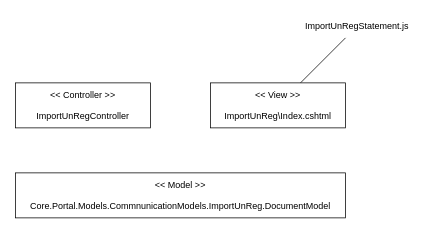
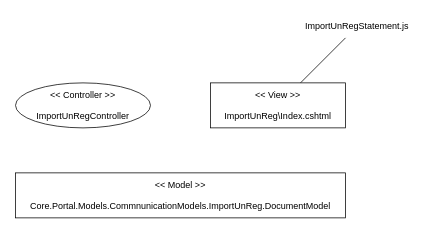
  <mxCell id="0" />
  <mxCell id="1" parent="0" />
- <mxCell id="2" value="&amp;lt;&amp;lt; Controller &amp;gt;&amp;gt;&lt;br&gt;&lt;br&gt;ImportUnRegController" style="rounded=0;whiteSpace=wrap;html=1;" vertex="1" parent="1"><mxGeometry x="20" y="110" width="180" height="60" as="geometry" /></mxCell>
+ <mxCell id="2" value="&amp;lt;&amp;lt; Controller &amp;gt;&amp;gt;&lt;br&gt;&lt;br&gt;ImportUnRegController" style="ellipse;whiteSpace=wrap;html=1;" vertex="1" parent="1"><mxGeometry x="20" y="110" width="180" height="60" as="geometry" /></mxCell>
  <mxCell id="3" style="rounded=0;orthogonalLoop=1;jettySize=auto;html=1;endArrow=none;endFill=0;" edge="1" parent="1" source="4" target="6"><mxGeometry relative="1" as="geometry" /></mxCell>
  <mxCell id="4" value="&amp;lt;&amp;lt; View &amp;gt;&amp;gt;&lt;br&gt;&lt;br&gt;ImportUnReg\Index.cshtml" style="rounded=0;whiteSpace=wrap;html=1;" vertex="1" parent="1"><mxGeometry x="280" y="110" width="180" height="60" as="geometry" /></mxCell>
  <mxCell id="5" value="&amp;lt;&amp;lt; Model &amp;gt;&amp;gt;&lt;br&gt;&lt;br&gt;Core.Portal.Models.CommnunicationModels.ImportUnReg.DocumentModel" style="rounded=0;whiteSpace=wrap;html=1;" vertex="1" parent="1"><mxGeometry x="20" y="230" width="440" height="60" as="geometry" /></mxCell>
  <mxCell id="6" value="ImportUnRegStatement.js" style="text;html=1;align=center;verticalAlign=middle;resizable=0;points=[];autosize=1;strokeColor=none;fillColor=none;" vertex="1" parent="1"><mxGeometry x="395" y="20" width="160" height="30" as="geometry" /></mxCell>
